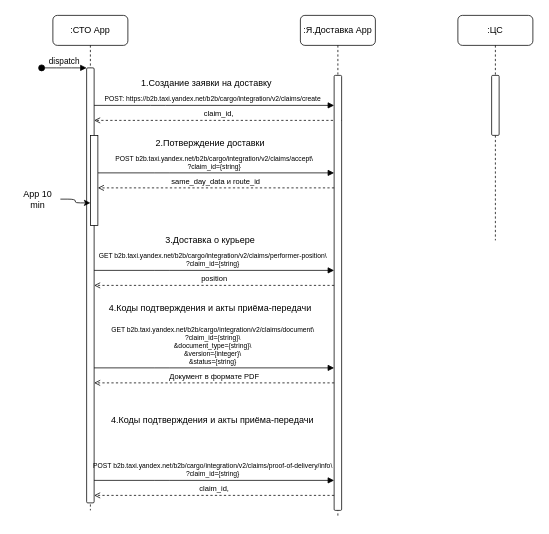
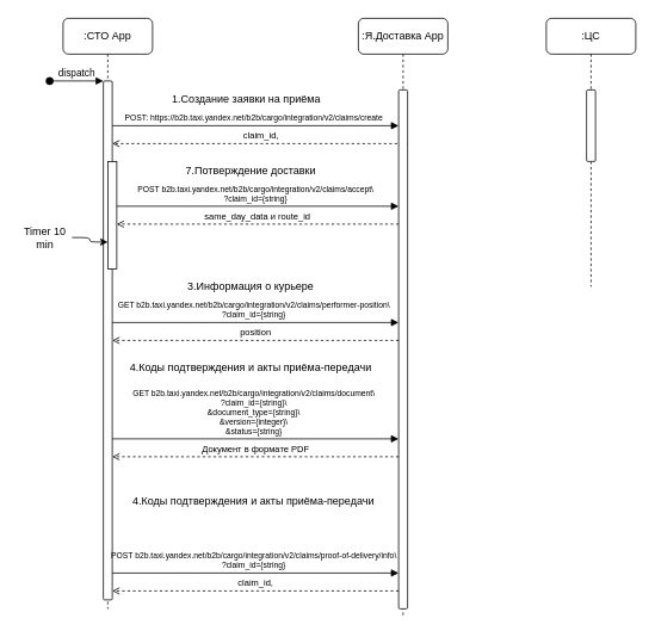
  <mxCell id="0" />
  <mxCell id="1" parent="0" />
  <mxCell id="2" value=":СТО App" style="shape=umlLifeline;perimeter=lifelinePerimeter;whiteSpace=wrap;html=1;container=0;dropTarget=0;collapsible=0;recursiveResize=0;outlineConnect=0;portConstraint=eastwest;newEdgeStyle={&quot;edgeStyle&quot;:&quot;elbowEdgeStyle&quot;,&quot;elbow&quot;:&quot;vertical&quot;,&quot;curved&quot;:0,&quot;rounded&quot;:0};labelBackgroundColor=none;rounded=1;" parent="1" vertex="1"><mxGeometry x="70" y="20" width="100" height="660" as="geometry" /></mxCell>
  <mxCell id="3" value="" style="html=1;points=[];perimeter=orthogonalPerimeter;outlineConnect=0;targetShapes=umlLifeline;portConstraint=eastwest;newEdgeStyle={&quot;edgeStyle&quot;:&quot;elbowEdgeStyle&quot;,&quot;elbow&quot;:&quot;vertical&quot;,&quot;curved&quot;:0,&quot;rounded&quot;:0};labelBackgroundColor=none;rounded=1;" parent="2" vertex="1"><mxGeometry x="45" y="70" width="10" height="580" as="geometry" /></mxCell>
  <mxCell id="4" value="dispatch" style="html=1;verticalAlign=bottom;startArrow=oval;endArrow=block;startSize=8;edgeStyle=elbowEdgeStyle;elbow=vertical;curved=0;rounded=1;labelBackgroundColor=none;fontColor=default;" parent="2" target="3" edge="1"><mxGeometry relative="1" as="geometry"><mxPoint x="-15" y="70" as="sourcePoint" /></mxGeometry></mxCell>
  <mxCell id="5" value="&lt;font style=&quot;font-size: 9px;&quot;&gt;POST:&amp;nbsp;https://b2b.taxi.yandex.net/b2b/cargo/integration/v2/claims/create&lt;/font&gt;" style="html=1;verticalAlign=bottom;endArrow=block;edgeStyle=elbowEdgeStyle;elbow=vertical;curved=0;rounded=1;labelBackgroundColor=none;fontColor=default;fontSize=9;" parent="1" edge="1"><mxGeometry x="-0.013" relative="1" as="geometry"><mxPoint x="125" y="140" as="sourcePoint" /><Array as="points"><mxPoint x="210" y="140" /></Array><mxPoint x="445" y="140" as="targetPoint" /><mxPoint as="offset" /></mxGeometry></mxCell>
  <mxCell id="6" value=" claim_id," style="html=1;verticalAlign=bottom;endArrow=open;edgeStyle=elbowEdgeStyle;elbow=horizontal;curved=0;rounded=1;dashed=1;endFill=0;labelBackgroundColor=none;fontColor=default;fontSize=10;" parent="1" edge="1"><mxGeometry relative="1" as="geometry"><mxPoint x="455.5" y="160" as="sourcePoint" /><Array as="points"><mxPoint x="326" y="160" /></Array><mxPoint x="125" y="160" as="targetPoint" /></mxGeometry></mxCell>
  <mxCell id="7" value=":Я.Доставка App" style="shape=umlLifeline;perimeter=lifelinePerimeter;whiteSpace=wrap;html=1;container=0;dropTarget=0;collapsible=0;recursiveResize=0;outlineConnect=0;portConstraint=eastwest;newEdgeStyle={&quot;edgeStyle&quot;:&quot;elbowEdgeStyle&quot;,&quot;elbow&quot;:&quot;vertical&quot;,&quot;curved&quot;:0,&quot;rounded&quot;:0};labelBackgroundColor=none;rounded=1;" parent="1" vertex="1"><mxGeometry x="400" y="20" width="100" height="670" as="geometry" /></mxCell>
  <mxCell id="8" value="" style="html=1;points=[];perimeter=orthogonalPerimeter;outlineConnect=0;targetShapes=umlLifeline;portConstraint=eastwest;newEdgeStyle={&quot;edgeStyle&quot;:&quot;elbowEdgeStyle&quot;,&quot;elbow&quot;:&quot;vertical&quot;,&quot;curved&quot;:0,&quot;rounded&quot;:0};labelBackgroundColor=none;rounded=1;" parent="7" vertex="1"><mxGeometry x="45" y="80" width="10" height="580" as="geometry" /></mxCell>
  <mxCell id="9" value=":ЦС" style="shape=umlLifeline;perimeter=lifelinePerimeter;whiteSpace=wrap;html=1;container=0;dropTarget=0;collapsible=0;recursiveResize=0;outlineConnect=0;portConstraint=eastwest;newEdgeStyle={&quot;edgeStyle&quot;:&quot;elbowEdgeStyle&quot;,&quot;elbow&quot;:&quot;vertical&quot;,&quot;curved&quot;:0,&quot;rounded&quot;:0};labelBackgroundColor=none;rounded=1;" parent="1" vertex="1"><mxGeometry x="610" y="20" width="100" height="300" as="geometry" /></mxCell>
  <mxCell id="10" value="" style="html=1;points=[];perimeter=orthogonalPerimeter;outlineConnect=0;targetShapes=umlLifeline;portConstraint=eastwest;newEdgeStyle={&quot;edgeStyle&quot;:&quot;elbowEdgeStyle&quot;,&quot;elbow&quot;:&quot;vertical&quot;,&quot;curved&quot;:0,&quot;rounded&quot;:0};labelBackgroundColor=none;rounded=1;" parent="9" vertex="1"><mxGeometry x="45" y="80" width="10" height="80" as="geometry" /></mxCell>
  <mxCell id="11" value="&lt;div style=&quot;font-size: 9px;&quot;&gt;&lt;font style=&quot;font-size: 9px;&quot;&gt;POST b2b.taxi.yandex.net/b2b/cargo/integration/v2/claims/accept\&lt;/font&gt;&lt;/div&gt;&lt;div style=&quot;font-size: 9px;&quot;&gt;&lt;font style=&quot;font-size: 9px;&quot;&gt;?claim_id={string}&lt;/font&gt;&lt;/div&gt;" style="html=1;verticalAlign=bottom;endArrow=block;edgeStyle=elbowEdgeStyle;elbow=vertical;curved=0;rounded=1;labelBackgroundColor=none;fontColor=default;fontSize=9;" parent="1" target="8" edge="1"><mxGeometry x="-0.013" relative="1" as="geometry"><mxPoint x="130" y="230" as="sourcePoint" /><Array as="points"><mxPoint x="215" y="230" /></Array><mxPoint x="420" y="230" as="targetPoint" /><mxPoint as="offset" /></mxGeometry></mxCell>
  <mxCell id="12" value=" same_day_data и route_id" style="html=1;verticalAlign=bottom;endArrow=open;edgeStyle=elbowEdgeStyle;elbow=horizontal;curved=0;rounded=1;dashed=1;endFill=0;labelBackgroundColor=none;fontColor=default;fontSize=10;" parent="1" source="8" edge="1"><mxGeometry relative="1" as="geometry"><mxPoint x="440" y="250" as="sourcePoint" /><Array as="points"><mxPoint x="331" y="250" /></Array><mxPoint x="130" y="250" as="targetPoint" /></mxGeometry></mxCell>
- <mxCell id="13" value="1.Создание заявки на доставку" style="text;html=1;strokeColor=none;fillColor=none;align=center;verticalAlign=middle;whiteSpace=wrap;rounded=0;" parent="1" vertex="1"><mxGeometry x="130" y="100" width="290" height="20" as="geometry" /></mxCell>
- <mxCell id="14" value="2.Потверждение доставки" style="text;html=1;strokeColor=none;fillColor=none;align=center;verticalAlign=middle;whiteSpace=wrap;rounded=0;" parent="1" vertex="1"><mxGeometry x="135" y="180" width="290" height="20" as="geometry" /></mxCell>
+ <mxCell id="13" value="1.Создание заявки на приёма" style="text;html=1;strokeColor=none;fillColor=none;align=center;verticalAlign=middle;whiteSpace=wrap;rounded=0;" parent="1" vertex="1"><mxGeometry x="130" y="100" width="290" height="20" as="geometry" /></mxCell>
+ <mxCell id="14" value="7.Потверждение доставки" style="text;html=1;strokeColor=none;fillColor=none;align=center;verticalAlign=middle;whiteSpace=wrap;rounded=0;" parent="1" vertex="1"><mxGeometry x="135" y="180" width="290" height="20" as="geometry" /></mxCell>
  <mxCell id="15" value="" style="rounded=0;whiteSpace=wrap;html=1;" parent="1" vertex="1"><mxGeometry x="120" y="180" width="10" height="120" as="geometry" /></mxCell>
  <mxCell id="16" value="&lt;div style=&quot;font-size: 9px;&quot;&gt;&lt;div&gt;GET b2b.taxi.yandex.net/b2b/cargo/integration/v2/claims/performer-position\&lt;/div&gt;&lt;div&gt;?claim_id={string}&lt;/div&gt;&lt;/div&gt;" style="html=1;verticalAlign=bottom;endArrow=block;edgeStyle=elbowEdgeStyle;elbow=vertical;curved=0;rounded=1;labelBackgroundColor=none;fontColor=default;fontSize=9;" parent="1" source="3" edge="1"><mxGeometry x="-0.013" relative="1" as="geometry"><mxPoint x="130" y="360" as="sourcePoint" /><Array as="points"><mxPoint x="215" y="360" /></Array><mxPoint x="445" y="360" as="targetPoint" /><mxPoint as="offset" /></mxGeometry></mxCell>
  <mxCell id="17" value=" position" style="html=1;verticalAlign=bottom;endArrow=open;edgeStyle=elbowEdgeStyle;elbow=horizontal;curved=0;rounded=1;dashed=1;endFill=0;labelBackgroundColor=none;fontColor=default;fontSize=10;" parent="1" target="3" edge="1"><mxGeometry relative="1" as="geometry"><mxPoint x="445" y="380" as="sourcePoint" /><Array as="points"><mxPoint x="331" y="380" /></Array><mxPoint x="130" y="380" as="targetPoint" /></mxGeometry></mxCell>
- <mxCell id="18" value="3.Доставка о курьере" style="text;html=1;strokeColor=none;fillColor=none;align=center;verticalAlign=middle;whiteSpace=wrap;rounded=0;" parent="1" vertex="1"><mxGeometry x="135" y="310" width="290" height="20" as="geometry" /></mxCell>
+ <mxCell id="18" value="3.Информация о курьере" style="text;html=1;strokeColor=none;fillColor=none;align=center;verticalAlign=middle;whiteSpace=wrap;rounded=0;" parent="1" vertex="1"><mxGeometry x="135" y="310" width="290" height="20" as="geometry" /></mxCell>
  <mxCell id="19" style="edgeStyle=orthogonalEdgeStyle;rounded=1;orthogonalLoop=1;jettySize=auto;html=1;entryX=0;entryY=0.75;entryDx=0;entryDy=0;" parent="1" source="20" target="15" edge="1"><mxGeometry relative="1" as="geometry" /></mxCell>
- <mxCell id="20" value="App 10 min" style="text;html=1;strokeColor=none;fillColor=none;align=center;verticalAlign=middle;whiteSpace=wrap;rounded=0;" parent="1" vertex="1"><mxGeometry x="20" y="250" width="60" height="30" as="geometry" /></mxCell>
+ <mxCell id="20" value="Timer 10 min" style="text;html=1;strokeColor=none;fillColor=none;align=center;verticalAlign=middle;whiteSpace=wrap;rounded=0;" parent="1" vertex="1"><mxGeometry x="20" y="250" width="60" height="30" as="geometry" /></mxCell>
  <mxCell id="21" value="&lt;div style=&quot;&quot;&gt;&lt;div style=&quot;&quot;&gt;GET b2b.taxi.yandex.net/b2b/cargo/integration/v2/claims/document\&lt;/div&gt;&lt;div style=&quot;&quot;&gt;?claim_id={string}\&lt;/div&gt;&lt;div style=&quot;&quot;&gt;&amp;amp;document_type={string}\&lt;/div&gt;&lt;div style=&quot;&quot;&gt;&amp;amp;version={integer}\&lt;/div&gt;&lt;div style=&quot;&quot;&gt;&amp;amp;status={string}&lt;/div&gt;&lt;/div&gt;" style="html=1;verticalAlign=bottom;endArrow=block;edgeStyle=elbowEdgeStyle;elbow=vertical;curved=0;rounded=1;labelBackgroundColor=none;fontColor=default;fontSize=9;" parent="1" edge="1"><mxGeometry x="-0.013" relative="1" as="geometry"><mxPoint x="125" y="490" as="sourcePoint" /><Array as="points"><mxPoint x="215" y="490" /></Array><mxPoint x="445" y="490" as="targetPoint" /><mxPoint as="offset" /></mxGeometry></mxCell>
  <mxCell id="22" value="Документ в формате PDF" style="html=1;verticalAlign=bottom;endArrow=open;edgeStyle=elbowEdgeStyle;elbow=horizontal;curved=0;rounded=1;dashed=1;endFill=0;labelBackgroundColor=none;fontColor=default;fontSize=10;" parent="1" edge="1"><mxGeometry relative="1" as="geometry"><mxPoint x="445" y="510" as="sourcePoint" /><Array as="points"><mxPoint x="331" y="510" /></Array><mxPoint x="125" y="510" as="targetPoint" /></mxGeometry></mxCell>
  <mxCell id="23" value="4.Коды подтверждения и акты приёма-передачи" style="text;html=1;strokeColor=none;fillColor=none;align=center;verticalAlign=middle;whiteSpace=wrap;rounded=0;" parent="1" vertex="1"><mxGeometry x="135" y="400" width="290" height="20" as="geometry" /></mxCell>
  <mxCell id="24" value="&lt;div style=&quot;&quot;&gt;&lt;div style=&quot;&quot;&gt;&lt;div&gt;POST b2b.taxi.yandex.net/b2b/cargo/integration/v2/claims/proof-of-delivery/info\&lt;/div&gt;&lt;div&gt;?claim_id={string}&lt;/div&gt;&lt;/div&gt;&lt;/div&gt;" style="html=1;verticalAlign=bottom;endArrow=block;edgeStyle=elbowEdgeStyle;elbow=vertical;curved=0;rounded=1;labelBackgroundColor=none;fontColor=default;fontSize=9;" parent="1" edge="1"><mxGeometry x="-0.013" relative="1" as="geometry"><mxPoint x="125" y="640" as="sourcePoint" /><Array as="points"><mxPoint x="215" y="640" /></Array><mxPoint x="445" y="640" as="targetPoint" /><mxPoint as="offset" /></mxGeometry></mxCell>
  <mxCell id="25" value="claim_id," style="html=1;verticalAlign=bottom;endArrow=open;edgeStyle=elbowEdgeStyle;elbow=vertical;curved=0;rounded=1;dashed=1;endFill=0;labelBackgroundColor=none;fontColor=default;fontSize=10;" parent="1" edge="1"><mxGeometry relative="1" as="geometry"><mxPoint x="445" y="660" as="sourcePoint" /><Array as="points"><mxPoint x="331" y="660" /></Array><mxPoint x="125" y="660" as="targetPoint" /></mxGeometry></mxCell>
  <mxCell id="26" value="4.Коды подтверждения и акты приёма-передачи" style="text;html=1;strokeColor=none;fillColor=none;align=center;verticalAlign=middle;whiteSpace=wrap;rounded=0;" parent="1" vertex="1"><mxGeometry x="138" y="550" width="290" height="20" as="geometry" /></mxCell>
